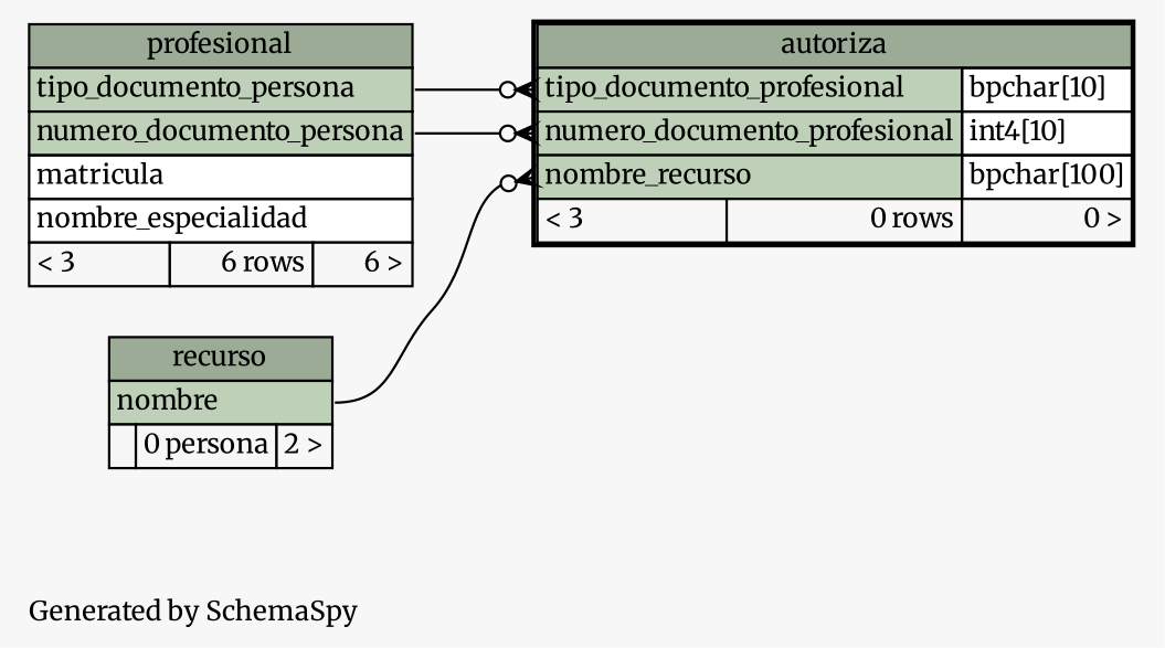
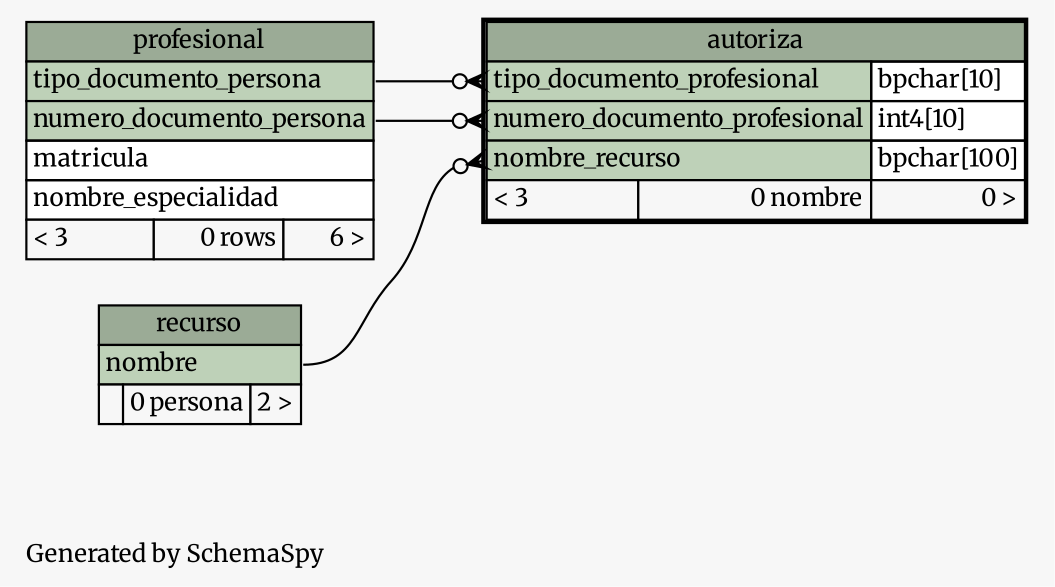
  digraph {
    bgcolor="#f7f7f7"
    fontname=Merriweather
    fontsize=11
    label="\nGenerated by SchemaSpy"
    labeljust=l
    nodesep=0.18
    rankdir=RL
    ranksep=0.46
    node [fontname=Merriweather fontsize=11 shape=plaintext]
    edge [arrowhead=none arrowsize=0.8 arrowtail=crowodot dir=back fontname=Merriweather]
-   n1 [label=<     <TABLE BORDER="2" CELLBORDER="1" CELLSPACING="0" BGCOLOR="#ffffff">       <TR><TD COLSPAN="3" BGCOLOR="#9bab96" ALIGN="CENTER">autoriza</TD></TR>       <TR><TD PORT="tipo_documento_profesional" COLSPAN="2" BGCOLOR="#bed1b8" ALIGN="LEFT">tipo_documento_profesional</TD><TD PORT="tipo_documento_profesional.type" ALIGN="LEFT">bpchar[10]</TD></TR>       <TR><TD PORT="numero_documento_profesional" COLSPAN="2" BGCOLOR="#bed1b8" ALIGN="LEFT">numero_documento_profesional</TD><TD PORT="numero_documento_profesional.type" ALIGN="LEFT">int4[10]</TD></TR>       <TR><TD PORT="nombre_recurso" COLSPAN="2" BGCOLOR="#bed1b8" ALIGN="LEFT">nombre_recurso</TD><TD PORT="nombre_recurso.type" ALIGN="LEFT">bpchar[100]</TD></TR>       <TR><TD ALIGN="LEFT" BGCOLOR="#f7f7f7">&lt; 3</TD><TD ALIGN="RIGHT" BGCOLOR="#f7f7f7">0 rows</TD><TD ALIGN="RIGHT" BGCOLOR="#f7f7f7">0 &gt;</TD></TR>     </TABLE>>]
+   n1 [label=<     <TABLE BORDER="2" CELLBORDER="1" CELLSPACING="0" BGCOLOR="#ffffff">       <TR><TD COLSPAN="3" BGCOLOR="#9bab96" ALIGN="CENTER">autoriza</TD></TR>       <TR><TD PORT="tipo_documento_profesional" COLSPAN="2" BGCOLOR="#bed1b8" ALIGN="LEFT">tipo_documento_profesional</TD><TD PORT="tipo_documento_profesional.type" ALIGN="LEFT">bpchar[10]</TD></TR>       <TR><TD PORT="numero_documento_profesional" COLSPAN="2" BGCOLOR="#bed1b8" ALIGN="LEFT">numero_documento_profesional</TD><TD PORT="numero_documento_profesional.type" ALIGN="LEFT">int4[10]</TD></TR>       <TR><TD PORT="nombre_recurso" COLSPAN="2" BGCOLOR="#bed1b8" ALIGN="LEFT">nombre_recurso</TD><TD PORT="nombre_recurso.type" ALIGN="LEFT">bpchar[100]</TD></TR>       <TR><TD ALIGN="LEFT" BGCOLOR="#f7f7f7">&lt; 3</TD><TD ALIGN="RIGHT" BGCOLOR="#f7f7f7">0 nombre</TD><TD ALIGN="RIGHT" BGCOLOR="#f7f7f7">0 &gt;</TD></TR>     </TABLE>>]
    n2 [label=<     <TABLE BORDER="0" CELLBORDER="1" CELLSPACING="0" BGCOLOR="#ffffff">       <TR><TD COLSPAN="3" BGCOLOR="#9bab96" ALIGN="CENTER">recurso</TD></TR>       <TR><TD PORT="nombre" COLSPAN="3" BGCOLOR="#bed1b8" ALIGN="LEFT">nombre</TD></TR>       <TR><TD ALIGN="LEFT" BGCOLOR="#f7f7f7">  </TD><TD ALIGN="RIGHT" BGCOLOR="#f7f7f7">0 persona</TD><TD ALIGN="RIGHT" BGCOLOR="#f7f7f7">2 &gt;</TD></TR>     </TABLE>>]
-   n3 [label=<     <TABLE BORDER="0" CELLBORDER="1" CELLSPACING="0" BGCOLOR="#ffffff">       <TR><TD COLSPAN="3" BGCOLOR="#9bab96" ALIGN="CENTER">profesional</TD></TR>       <TR><TD PORT="tipo_documento_persona" COLSPAN="3" BGCOLOR="#bed1b8" ALIGN="LEFT">tipo_documento_persona</TD></TR>       <TR><TD PORT="numero_documento_persona" COLSPAN="3" BGCOLOR="#bed1b8" ALIGN="LEFT">numero_documento_persona</TD></TR>       <TR><TD PORT="matricula" COLSPAN="3" ALIGN="LEFT">matricula</TD></TR>       <TR><TD PORT="nombre_especialidad" COLSPAN="3" ALIGN="LEFT">nombre_especialidad</TD></TR>       <TR><TD ALIGN="LEFT" BGCOLOR="#f7f7f7">&lt; 3</TD><TD ALIGN="RIGHT" BGCOLOR="#f7f7f7">6 rows</TD><TD ALIGN="RIGHT" BGCOLOR="#f7f7f7">6 &gt;</TD></TR>     </TABLE>>]
+   n3 [label=<     <TABLE BORDER="0" CELLBORDER="1" CELLSPACING="0" BGCOLOR="#ffffff">       <TR><TD COLSPAN="3" BGCOLOR="#9bab96" ALIGN="CENTER">profesional</TD></TR>       <TR><TD PORT="tipo_documento_persona" COLSPAN="3" BGCOLOR="#bed1b8" ALIGN="LEFT">tipo_documento_persona</TD></TR>       <TR><TD PORT="numero_documento_persona" COLSPAN="3" BGCOLOR="#bed1b8" ALIGN="LEFT">numero_documento_persona</TD></TR>       <TR><TD PORT="matricula" COLSPAN="3" ALIGN="LEFT">matricula</TD></TR>       <TR><TD PORT="nombre_especialidad" COLSPAN="3" ALIGN="LEFT">nombre_especialidad</TD></TR>       <TR><TD ALIGN="LEFT" BGCOLOR="#f7f7f7">&lt; 3</TD><TD ALIGN="RIGHT" BGCOLOR="#f7f7f7">0 rows</TD><TD ALIGN="RIGHT" BGCOLOR="#f7f7f7">6 &gt;</TD></TR>     </TABLE>>]
    n1 -> n2 [headport="nombre:e" tailport="nombre_recurso:w"]
    n1 -> n3 [headport="numero_documento_persona:e" tailport="numero_documento_profesional:w"]
    n1 -> n3 [headport="tipo_documento_persona:e" tailport="tipo_documento_profesional:w"]
  }
